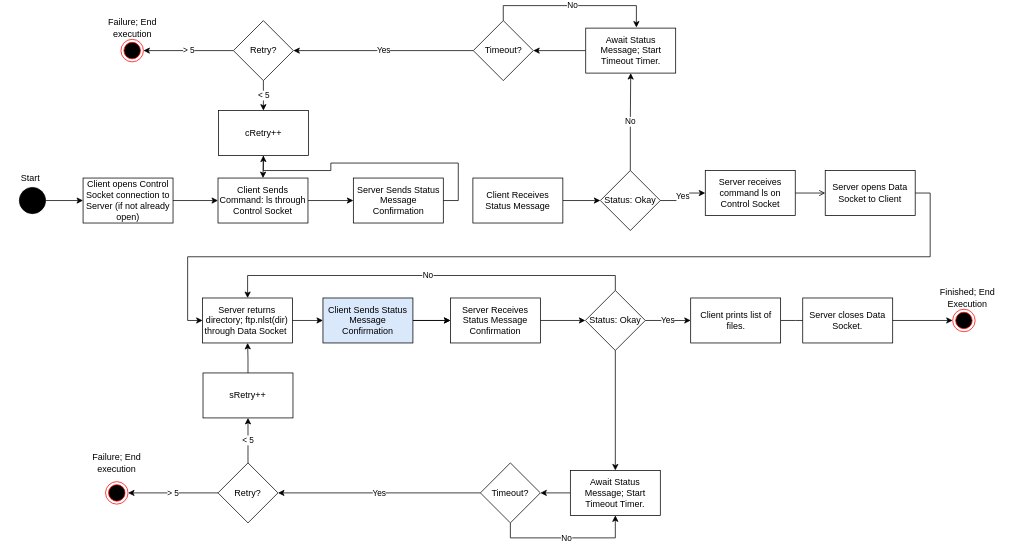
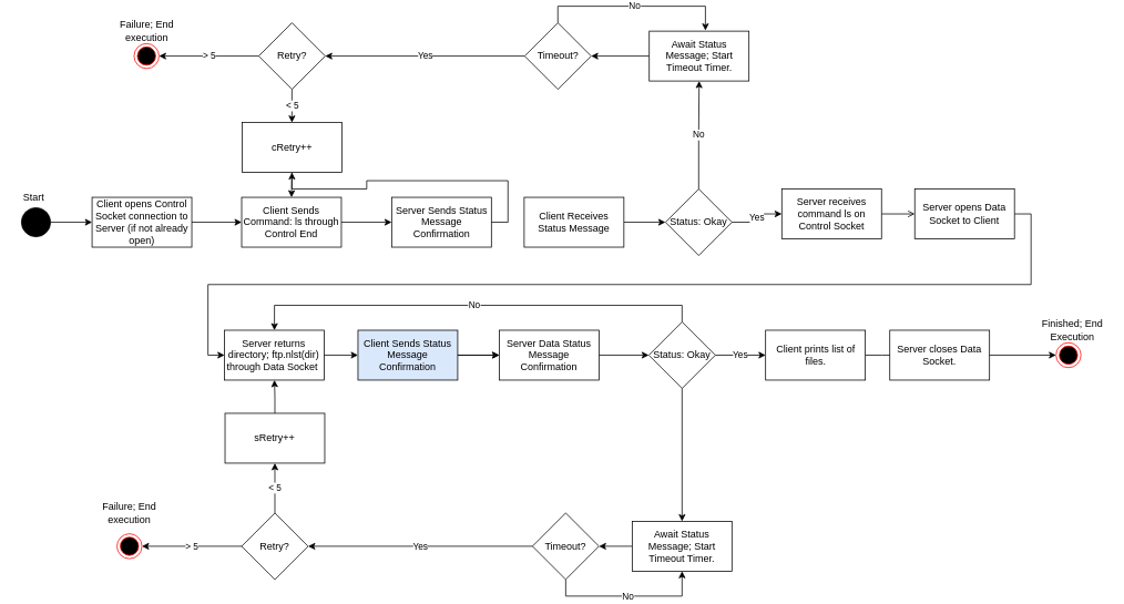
  <mxCell id="0" />
  <mxCell id="1" parent="0" />
  <mxCell id="2" style="edgeStyle=orthogonalEdgeStyle;rounded=0;orthogonalLoop=1;jettySize=auto;html=1;exitX=1;exitY=0.5;exitDx=0;exitDy=0;entryX=0;entryY=0.5;entryDx=0;entryDy=0;" parent="1" source="3" target="17" edge="1"><mxGeometry relative="1" as="geometry"><mxPoint x="820" y="249.793" as="targetPoint" /></mxGeometry></mxCell>
- <mxCell id="3" value="Client Sends Command: ls through Control Socket" style="rounded=0;whiteSpace=wrap;html=1;" parent="1" vertex="1"><mxGeometry x="290" y="230" width="120" height="60" as="geometry" /></mxCell>
+ <mxCell id="3" value="Client Sends Command: ls through Control End" style="rounded=0;whiteSpace=wrap;html=1;" parent="1" vertex="1"><mxGeometry x="290" y="230" width="120" height="60" as="geometry" /></mxCell>
  <mxCell id="4" style="edgeStyle=orthogonalEdgeStyle;rounded=0;orthogonalLoop=1;jettySize=auto;html=1;exitX=1;exitY=0.5;exitDx=0;exitDy=0;entryX=0;entryY=0.5;entryDx=0;entryDy=0;endArrow=open;" parent="1" source="5" target="11" edge="1"><mxGeometry relative="1" as="geometry"><mxPoint x="1400" y="180" as="targetPoint" /></mxGeometry></mxCell>
  <mxCell id="5" value="Server receives command ls on Control Socket" style="rounded=0;whiteSpace=wrap;html=1;" parent="1" vertex="1"><mxGeometry x="940" y="220" width="120" height="60" as="geometry" /></mxCell>
  <mxCell id="6" value="Yes" style="edgeStyle=orthogonalEdgeStyle;rounded=0;orthogonalLoop=1;jettySize=auto;html=1;exitX=1;exitY=0.5;exitDx=0;exitDy=0;entryX=0;entryY=0.5;entryDx=0;entryDy=0;" parent="1" source="19" target="13" edge="1"><mxGeometry relative="1" as="geometry"><mxPoint x="620" y="380" as="targetPoint" /></mxGeometry></mxCell>
  <mxCell id="7" value="Server returns directory; ftp.nlst(dir) through Data Socket&amp;nbsp;" style="rounded=0;whiteSpace=wrap;html=1;" parent="1" vertex="1"><mxGeometry x="269.47" y="390" width="120" height="60" as="geometry" /></mxCell>
  <mxCell id="8" style="edgeStyle=orthogonalEdgeStyle;rounded=0;orthogonalLoop=1;jettySize=auto;html=1;exitX=1;exitY=0.5;exitDx=0;exitDy=0;entryX=0;entryY=0.5;entryDx=0;entryDy=0;" parent="1" source="9" target="3" edge="1"><mxGeometry relative="1" as="geometry" /></mxCell>
  <mxCell id="9" value="Client opens Control Socket connection to Server (if not already open)" style="rounded=0;whiteSpace=wrap;html=1;" parent="1" vertex="1"><mxGeometry x="110" y="230" width="120" height="60" as="geometry" /></mxCell>
  <mxCell id="10" style="edgeStyle=orthogonalEdgeStyle;rounded=0;orthogonalLoop=1;jettySize=auto;html=1;exitX=1;exitY=0.5;exitDx=0;exitDy=0;entryX=0;entryY=0.5;entryDx=0;entryDy=0;" parent="1" source="11" target="7" edge="1"><mxGeometry relative="1" as="geometry"><mxPoint x="870" y="250" as="targetPoint" /></mxGeometry></mxCell>
  <mxCell id="11" value="Server opens Data Socket to Client" style="rounded=0;whiteSpace=wrap;html=1;" parent="1" vertex="1"><mxGeometry x="1100" y="220" width="120" height="60" as="geometry" /></mxCell>
  <mxCell id="12" style="edgeStyle=orthogonalEdgeStyle;rounded=0;orthogonalLoop=1;jettySize=auto;html=1;exitX=1;exitY=0.5;exitDx=0;exitDy=0;entryX=0;entryY=0.5;entryDx=0;entryDy=0;" parent="1" source="13" edge="1"><mxGeometry relative="1" as="geometry"><mxPoint x="1080.53" y="420" as="targetPoint" /></mxGeometry></mxCell>
  <mxCell id="13" value="Client prints list of files." style="rounded=0;whiteSpace=wrap;html=1;" parent="1" vertex="1"><mxGeometry x="920.53" y="390" width="120" height="60" as="geometry" /></mxCell>
  <mxCell id="14" value="Yes" style="edgeStyle=orthogonalEdgeStyle;rounded=0;orthogonalLoop=1;jettySize=auto;html=1;exitX=1;exitY=0.5;exitDx=0;exitDy=0;entryX=0;entryY=0.5;entryDx=0;entryDy=0;" parent="1" source="15" target="5" edge="1"><mxGeometry relative="1" as="geometry" /></mxCell>
  <mxCell id="15" value="Status: Okay" style="rhombus;whiteSpace=wrap;html=1;" parent="1" vertex="1"><mxGeometry x="800" y="220" width="80" height="80" as="geometry" /></mxCell>
  <mxCell id="16" style="edgeStyle=orthogonalEdgeStyle;rounded=0;orthogonalLoop=1;jettySize=auto;html=1;exitX=1;exitY=0.5;exitDx=0;exitDy=0;entryX=0;entryY=0.5;entryDx=0;entryDy=0;" parent="1" source="22" target="15" edge="1"><mxGeometry relative="1" as="geometry"><mxPoint x="760" y="160" as="targetPoint" /></mxGeometry></mxCell>
  <mxCell id="17" value="Server Sends Status Message Confirmation" style="rounded=0;whiteSpace=wrap;html=1;" parent="1" vertex="1"><mxGeometry x="470.53" y="230" width="120" height="60" as="geometry" /></mxCell>
  <mxCell id="18" value="No" style="edgeStyle=orthogonalEdgeStyle;rounded=0;orthogonalLoop=1;jettySize=auto;html=1;exitX=0.5;exitY=0;exitDx=0;exitDy=0;entryX=0.5;entryY=0;entryDx=0;entryDy=0;" parent="1" source="19" target="7" edge="1"><mxGeometry relative="1" as="geometry" /></mxCell>
  <mxCell id="19" value="Status: Okay" style="rhombus;whiteSpace=wrap;html=1;" parent="1" vertex="1"><mxGeometry x="780" y="380" width="80" height="80" as="geometry" /></mxCell>
  <mxCell id="20" style="edgeStyle=orthogonalEdgeStyle;rounded=0;orthogonalLoop=1;jettySize=auto;html=1;exitX=1;exitY=0.5;exitDx=0;exitDy=0;entryX=0;entryY=0.5;entryDx=0;entryDy=0;" parent="1" source="40" target="19" edge="1"><mxGeometry relative="1" as="geometry"><mxPoint x="570" y="420" as="targetPoint" /><mxPoint x="389.47" y="420" as="sourcePoint" /></mxGeometry></mxCell>
  <mxCell id="21" value="Server closes Data Socket." style="rounded=0;whiteSpace=wrap;html=1;" parent="1" vertex="1"><mxGeometry x="1070" y="390" width="120" height="60" as="geometry" /></mxCell>
  <mxCell id="22" value="Client Receives Status Message" style="rounded=0;whiteSpace=wrap;html=1;" parent="1" vertex="1"><mxGeometry x="630" y="230" width="120" height="60" as="geometry" /></mxCell>
  <mxCell id="23" style="edgeStyle=orthogonalEdgeStyle;rounded=0;orthogonalLoop=1;jettySize=auto;html=1;exitX=1;exitY=0.5;exitDx=0;exitDy=0;" parent="1" source="17" target="35" edge="1"><mxGeometry relative="1" as="geometry"><mxPoint x="800" y="260" as="targetPoint" /><mxPoint x="590.53" y="260" as="sourcePoint" /></mxGeometry></mxCell>
  <mxCell id="24" value="No" style="edgeStyle=orthogonalEdgeStyle;rounded=0;orthogonalLoop=1;jettySize=auto;html=1;exitX=0.5;exitY=0;exitDx=0;exitDy=0;entryX=0.5;entryY=1;entryDx=0;entryDy=0;" parent="1" source="15" target="26" edge="1"><mxGeometry relative="1" as="geometry"><mxPoint x="840.53" y="170" as="sourcePoint" /></mxGeometry></mxCell>
  <mxCell id="25" style="edgeStyle=orthogonalEdgeStyle;rounded=0;orthogonalLoop=1;jettySize=auto;html=1;exitX=0;exitY=0.5;exitDx=0;exitDy=0;entryX=1;entryY=0.5;entryDx=0;entryDy=0;" parent="1" source="26" target="29" edge="1"><mxGeometry relative="1" as="geometry"><mxPoint x="670.53" y="60" as="targetPoint" /></mxGeometry></mxCell>
  <mxCell id="26" value="Await Status Message; Start Timeout Timer." style="rounded=0;whiteSpace=wrap;html=1;" parent="1" vertex="1"><mxGeometry x="780.53" y="30" width="120" height="60" as="geometry" /></mxCell>
  <mxCell id="27" value="Yes" style="edgeStyle=orthogonalEdgeStyle;rounded=0;orthogonalLoop=1;jettySize=auto;html=1;exitX=0;exitY=0.5;exitDx=0;exitDy=0;entryX=1;entryY=0.5;entryDx=0;entryDy=0;" parent="1" source="29" target="32" edge="1"><mxGeometry relative="1" as="geometry" /></mxCell>
  <mxCell id="28" value="No" style="edgeStyle=orthogonalEdgeStyle;rounded=0;orthogonalLoop=1;jettySize=auto;html=1;exitX=0.5;exitY=0;exitDx=0;exitDy=0;entryX=0.563;entryY=-0.014;entryDx=0;entryDy=0;entryPerimeter=0;" parent="1" source="29" target="26" edge="1"><mxGeometry relative="1" as="geometry" /></mxCell>
  <mxCell id="29" value="Timeout?" style="rhombus;whiteSpace=wrap;html=1;" parent="1" vertex="1"><mxGeometry x="630.53" y="20" width="80" height="80" as="geometry" /></mxCell>
  <mxCell id="30" value="&amp;lt; 5" style="edgeStyle=orthogonalEdgeStyle;rounded=0;orthogonalLoop=1;jettySize=auto;html=1;exitX=0.5;exitY=1;exitDx=0;exitDy=0;entryX=0.5;entryY=0;entryDx=0;entryDy=0;" parent="1" source="32" target="35" edge="1"><mxGeometry relative="1" as="geometry"><mxPoint x="350.53" y="130" as="targetPoint" /></mxGeometry></mxCell>
  <mxCell id="31" value="&amp;gt; 5" style="edgeStyle=orthogonalEdgeStyle;rounded=0;orthogonalLoop=1;jettySize=auto;html=1;exitX=0;exitY=0.5;exitDx=0;exitDy=0;entryX=1;entryY=0.5;entryDx=0;entryDy=0;" parent="1" source="32" target="33" edge="1"><mxGeometry relative="1" as="geometry"><mxPoint x="250.53" y="60" as="targetPoint" /></mxGeometry></mxCell>
  <mxCell id="32" value="Retry?" style="rhombus;whiteSpace=wrap;html=1;" parent="1" vertex="1"><mxGeometry x="310.53" y="20" width="80" height="80" as="geometry" /></mxCell>
  <mxCell id="33" value="" style="ellipse;html=1;shape=endState;fillColor=#000000;strokeColor=#ff0000;" parent="1" vertex="1"><mxGeometry x="160.53" y="45" width="30" height="30" as="geometry" /></mxCell>
  <mxCell id="34" style="edgeStyle=orthogonalEdgeStyle;rounded=0;orthogonalLoop=1;jettySize=auto;html=1;exitX=0.5;exitY=1;exitDx=0;exitDy=0;entryX=0.5;entryY=0;entryDx=0;entryDy=0;" parent="1" source="35" target="3" edge="1"><mxGeometry relative="1" as="geometry"><mxPoint x="350.53" y="180" as="targetPoint" /></mxGeometry></mxCell>
  <mxCell id="35" value="cRetry++" style="rounded=0;whiteSpace=wrap;html=1;" parent="1" vertex="1"><mxGeometry x="290.53" y="140" width="120" height="60" as="geometry" /></mxCell>
  <mxCell id="36" value="Failure; End execution" style="text;html=1;strokeColor=none;fillColor=none;align=center;verticalAlign=middle;whiteSpace=wrap;rounded=0;" parent="1" vertex="1"><mxGeometry x="140.53" y="20" width="70" height="20" as="geometry" /></mxCell>
  <mxCell id="37" style="edgeStyle=orthogonalEdgeStyle;rounded=0;orthogonalLoop=1;jettySize=auto;html=1;exitX=1;exitY=0.5;exitDx=0;exitDy=0;entryX=0;entryY=0.5;entryDx=0;entryDy=0;" parent="1" source="38" target="40" edge="1"><mxGeometry relative="1" as="geometry"><mxPoint x="550" y="420" as="sourcePoint" /><mxPoint x="790" y="420" as="targetPoint" /></mxGeometry></mxCell>
  <mxCell id="38" value="Client Sends Status Message Confirmation" style="rounded=0;whiteSpace=wrap;html=1;fillColor=#dae8fc;" parent="1" vertex="1"><mxGeometry x="430" y="390" width="120" height="60" as="geometry" /></mxCell>
  <mxCell id="39" style="edgeStyle=orthogonalEdgeStyle;rounded=0;orthogonalLoop=1;jettySize=auto;html=1;exitX=1;exitY=0.5;exitDx=0;exitDy=0;entryX=0;entryY=0.5;entryDx=0;entryDy=0;" parent="1" source="7" target="38" edge="1"><mxGeometry relative="1" as="geometry"><mxPoint x="780" y="420" as="targetPoint" /><mxPoint x="389.47" y="420" as="sourcePoint" /></mxGeometry></mxCell>
- <mxCell id="40" value="Server Receives Status Message Confirmation" style="rounded=0;whiteSpace=wrap;html=1;" parent="1" vertex="1"><mxGeometry x="600" y="390" width="120" height="60" as="geometry" /></mxCell>
+ <mxCell id="40" value="Server Data Status Message Confirmation" style="rounded=0;whiteSpace=wrap;html=1;" parent="1" vertex="1"><mxGeometry x="600" y="390" width="120" height="60" as="geometry" /></mxCell>
  <mxCell id="41" style="edgeStyle=orthogonalEdgeStyle;rounded=0;orthogonalLoop=1;jettySize=auto;html=1;exitX=1;exitY=0.5;exitDx=0;exitDy=0;entryX=0;entryY=0.5;entryDx=0;entryDy=0;" parent="1" source="38" target="40" edge="1"><mxGeometry relative="1" as="geometry"><mxPoint x="780" y="420" as="targetPoint" /><mxPoint x="550" y="420" as="sourcePoint" /></mxGeometry></mxCell>
  <mxCell id="42" style="edgeStyle=orthogonalEdgeStyle;rounded=0;orthogonalLoop=1;jettySize=auto;html=1;exitX=0.5;exitY=1;exitDx=0;exitDy=0;" parent="1" source="19" target="44" edge="1"><mxGeometry relative="1" as="geometry"><mxPoint x="830" y="480" as="sourcePoint" /></mxGeometry></mxCell>
  <mxCell id="43" style="edgeStyle=orthogonalEdgeStyle;rounded=0;orthogonalLoop=1;jettySize=auto;html=1;exitX=0;exitY=0.5;exitDx=0;exitDy=0;entryX=1;entryY=0.5;entryDx=0;entryDy=0;" parent="1" source="44" target="47" edge="1"><mxGeometry relative="1" as="geometry"><mxPoint x="450" y="680" as="targetPoint" /></mxGeometry></mxCell>
  <mxCell id="44" value="Await Status Message; Start Timeout Timer." style="rounded=0;whiteSpace=wrap;html=1;" parent="1" vertex="1"><mxGeometry x="760" y="620" width="120" height="60" as="geometry" /></mxCell>
  <mxCell id="45" value="Yes" style="edgeStyle=orthogonalEdgeStyle;rounded=0;orthogonalLoop=1;jettySize=auto;html=1;exitX=0;exitY=0.5;exitDx=0;exitDy=0;entryX=1;entryY=0.5;entryDx=0;entryDy=0;" parent="1" source="47" target="50" edge="1"><mxGeometry relative="1" as="geometry"><Array as="points"><mxPoint x="640" y="650" /></Array></mxGeometry></mxCell>
  <mxCell id="46" value="No" style="edgeStyle=orthogonalEdgeStyle;rounded=0;orthogonalLoop=1;jettySize=auto;html=1;exitX=0.5;exitY=1;exitDx=0;exitDy=0;entryX=0.5;entryY=1;entryDx=0;entryDy=0;" parent="1" source="47" target="44" edge="1"><mxGeometry relative="1" as="geometry" /></mxCell>
  <mxCell id="47" value="Timeout?" style="rhombus;whiteSpace=wrap;html=1;" parent="1" vertex="1"><mxGeometry x="640" y="610" width="80" height="80" as="geometry" /></mxCell>
  <mxCell id="48" value="&amp;gt; 5" style="edgeStyle=orthogonalEdgeStyle;rounded=0;orthogonalLoop=1;jettySize=auto;html=1;exitX=0;exitY=0.5;exitDx=0;exitDy=0;entryX=1;entryY=0.5;entryDx=0;entryDy=0;" parent="1" source="50" target="51" edge="1"><mxGeometry relative="1" as="geometry"><mxPoint x="230" y="650" as="targetPoint" /></mxGeometry></mxCell>
  <mxCell id="49" value="&amp;lt; 5" style="edgeStyle=orthogonalEdgeStyle;rounded=0;orthogonalLoop=1;jettySize=auto;html=1;exitX=0.5;exitY=0;exitDx=0;exitDy=0;entryX=0.5;entryY=1;entryDx=0;entryDy=0;" parent="1" source="50" target="54" edge="1"><mxGeometry relative="1" as="geometry" /></mxCell>
  <mxCell id="50" value="Retry?" style="rhombus;whiteSpace=wrap;html=1;" parent="1" vertex="1"><mxGeometry x="290" y="610" width="80" height="80" as="geometry" /></mxCell>
  <mxCell id="51" value="" style="ellipse;html=1;shape=endState;fillColor=#000000;strokeColor=#ff0000;" parent="1" vertex="1"><mxGeometry x="140" y="635" width="30" height="30" as="geometry" /></mxCell>
  <mxCell id="52" value="Failure; End execution" style="text;html=1;strokeColor=none;fillColor=none;align=center;verticalAlign=middle;whiteSpace=wrap;rounded=0;" parent="1" vertex="1"><mxGeometry x="120" y="600" width="70" height="20" as="geometry" /></mxCell>
  <mxCell id="53" style="edgeStyle=orthogonalEdgeStyle;rounded=0;orthogonalLoop=1;jettySize=auto;html=1;exitX=0.5;exitY=0;exitDx=0;exitDy=0;entryX=0.5;entryY=1;entryDx=0;entryDy=0;" parent="1" source="54" target="7" edge="1"><mxGeometry relative="1" as="geometry"><mxPoint x="350" y="470" as="targetPoint" /></mxGeometry></mxCell>
  <mxCell id="54" value="sRetry++" style="rounded=0;whiteSpace=wrap;html=1;" parent="1" vertex="1"><mxGeometry x="270" y="490" width="120" height="60" as="geometry" /></mxCell>
  <mxCell id="55" style="edgeStyle=orthogonalEdgeStyle;rounded=0;orthogonalLoop=1;jettySize=auto;html=1;exitX=1;exitY=0.5;exitDx=0;exitDy=0;entryX=0;entryY=0.5;entryDx=0;entryDy=0;" parent="1" source="21" target="56" edge="1"><mxGeometry relative="1" as="geometry"><mxPoint x="1280" y="420.103" as="targetPoint" /><mxPoint x="1200" y="420" as="sourcePoint" /></mxGeometry></mxCell>
  <mxCell id="56" value="" style="ellipse;html=1;shape=endState;fillColor=#000000;strokeColor=#ff0000;" parent="1" vertex="1"><mxGeometry x="1270" y="405" width="30" height="30" as="geometry" /></mxCell>
  <mxCell id="57" style="edgeStyle=orthogonalEdgeStyle;rounded=0;orthogonalLoop=1;jettySize=auto;html=1;exitX=1;exitY=0.5;exitDx=0;exitDy=0;entryX=0;entryY=0.5;entryDx=0;entryDy=0;" parent="1" source="58" target="9" edge="1"><mxGeometry relative="1" as="geometry"><mxPoint x="105" y="260" as="targetPoint" /></mxGeometry></mxCell>
  <mxCell id="58" value="" style="ellipse;whiteSpace=wrap;html=1;aspect=fixed;fillColor=#000000;" parent="1" vertex="1"><mxGeometry x="25" y="242.5" width="35" height="35" as="geometry" /></mxCell>
  <mxCell id="59" value="Start" style="text;html=1;strokeColor=none;fillColor=none;align=center;verticalAlign=middle;whiteSpace=wrap;rounded=0;" parent="1" vertex="1"><mxGeometry x="20" y="220" width="40" height="20" as="geometry" /></mxCell>
  <mxCell id="60" value="Finished; End Execution" style="text;html=1;strokeColor=none;fillColor=none;align=center;verticalAlign=middle;whiteSpace=wrap;rounded=0;" parent="1" vertex="1"><mxGeometry x="1250" y="380" width="80" height="20" as="geometry" /></mxCell>
